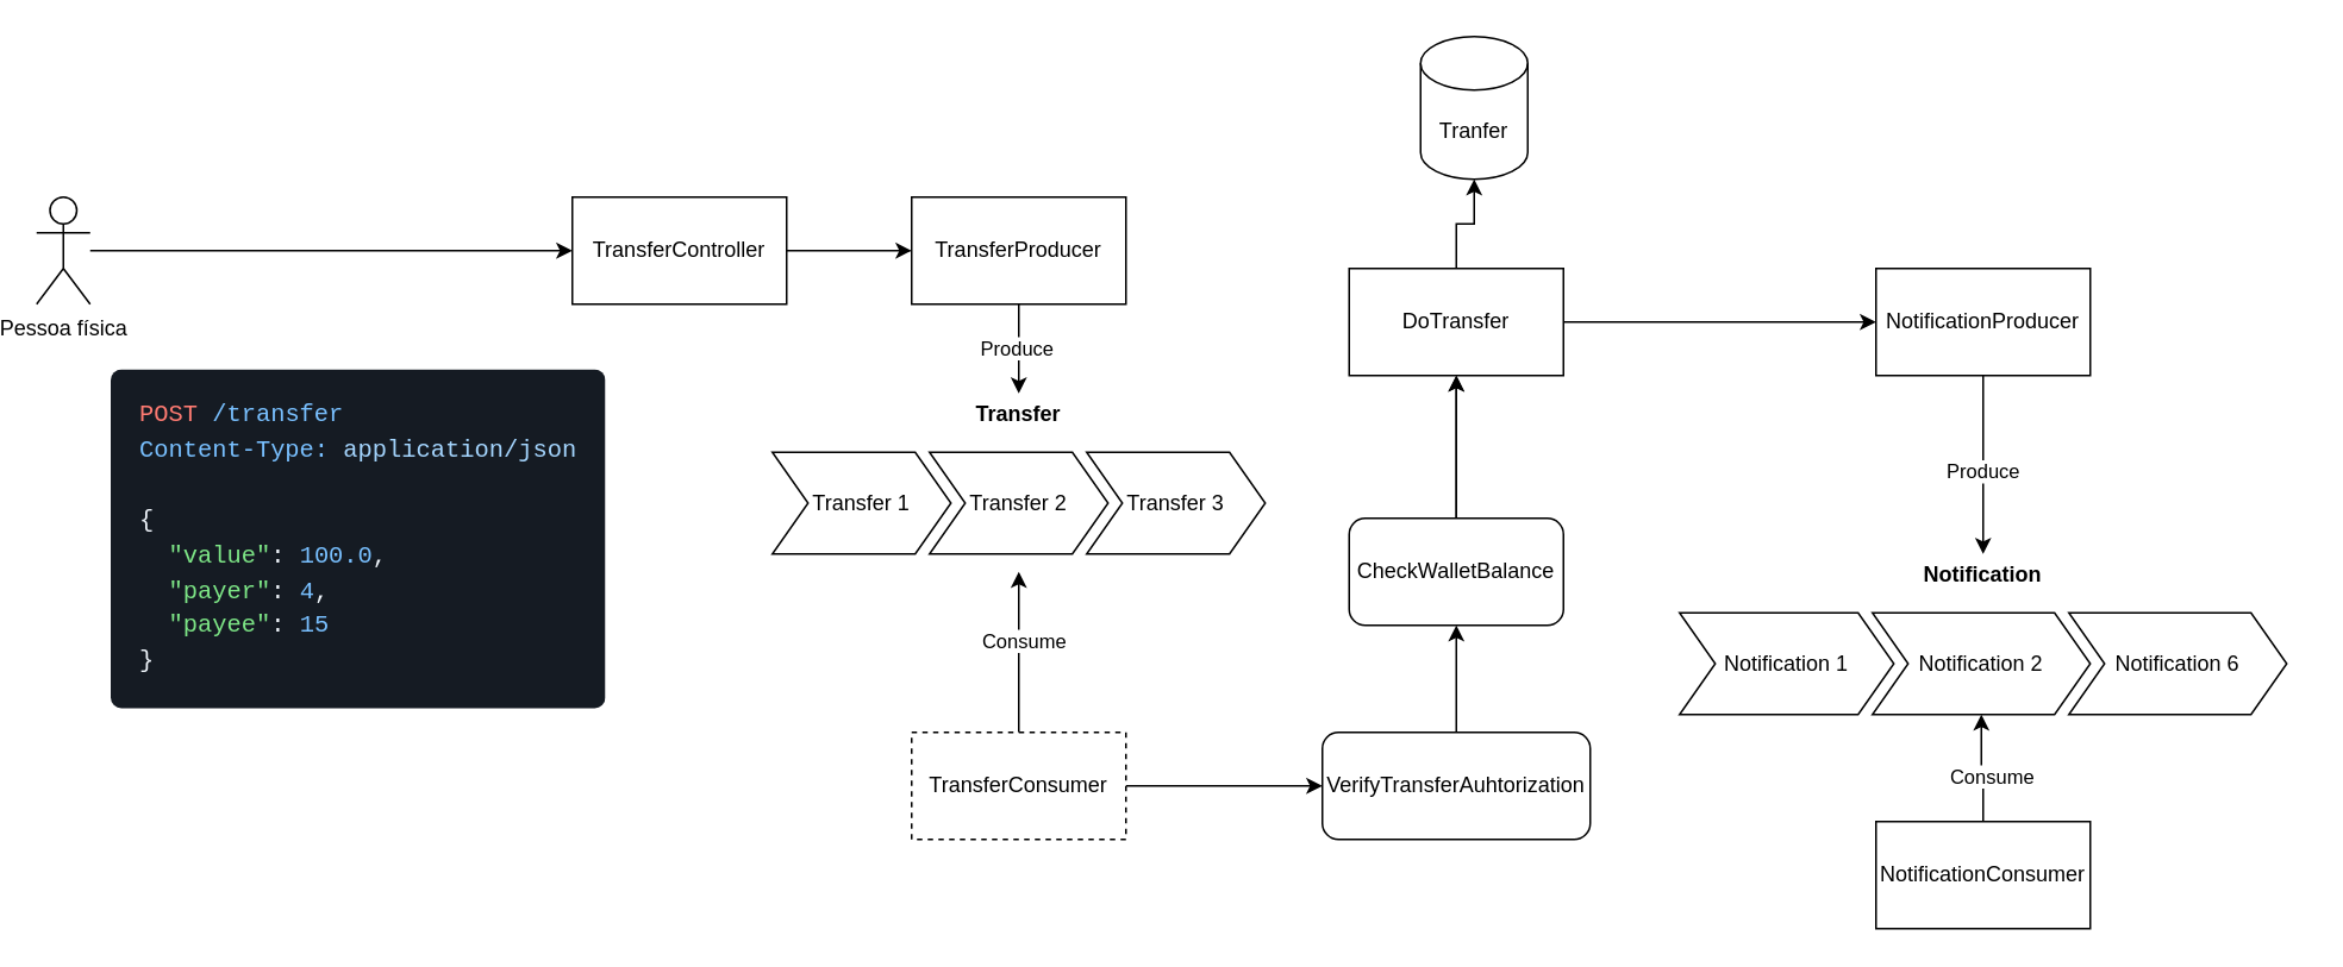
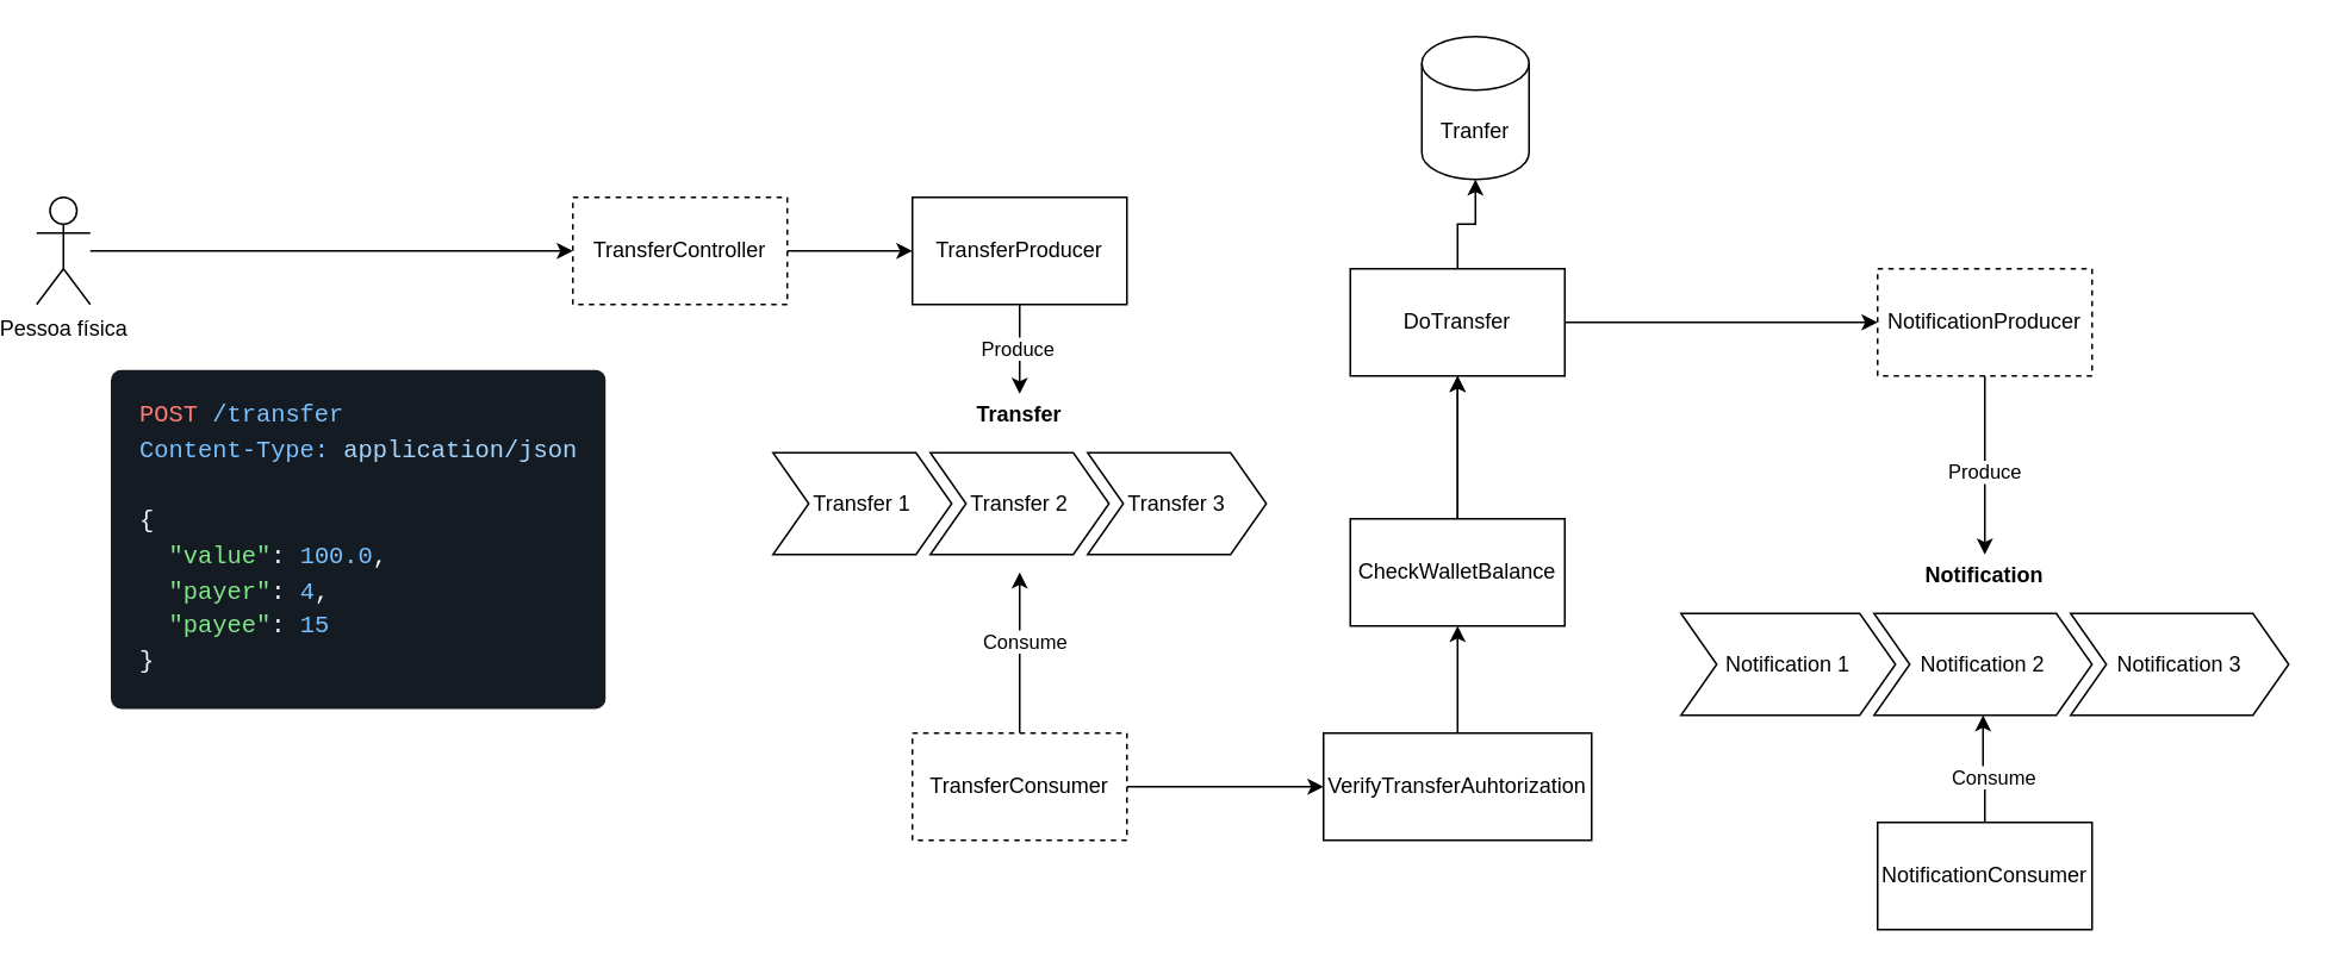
  <mxCell id="0" />
  <mxCell id="1" parent="0" />
  <mxCell id="2" style="edgeStyle=orthogonalEdgeStyle;rounded=0;orthogonalLoop=1;jettySize=auto;html=1;" edge="1" parent="1" source="6" target="4"><mxGeometry relative="1" as="geometry"><mxPoint x="70" y="220" as="sourcePoint" /></mxGeometry></mxCell>
  <mxCell id="3" style="edgeStyle=orthogonalEdgeStyle;rounded=0;orthogonalLoop=1;jettySize=auto;html=1;" edge="1" parent="1" source="4" target="9"><mxGeometry relative="1" as="geometry"><mxPoint x="500" y="140" as="targetPoint" /></mxGeometry></mxCell>
- <mxCell id="4" value="TransferController" style="rounded=0;whiteSpace=wrap;html=1;" vertex="1" parent="1"><mxGeometry x="320" y="110" width="120" height="60" as="geometry" /></mxCell>
+ <mxCell id="4" value="TransferController" style="rounded=0;whiteSpace=wrap;html=1;dashed=1;" vertex="1" parent="1"><mxGeometry x="320" y="110" width="120" height="60" as="geometry" /></mxCell>
  <mxCell id="5" value="&lt;h1 style=&quot;margin-top: 0px;&quot;&gt;&lt;pre style=&quot;box-sizing: border-box; font-family: ui-monospace, SFMono-Regular, &amp;quot;SF Mono&amp;quot;, Menlo, Consolas, &amp;quot;Liberation Mono&amp;quot;, monospace; font-size: 13.6px; margin-top: 0px; margin-bottom: 0px; overflow-wrap: normal; padding: 16px; overflow: auto; line-height: 1.45; color: rgb(240, 246, 252); background-color: rgb(21, 27, 35); border-radius: 6px; word-break: normal; min-height: 52px; font-weight: 400;&quot;&gt;&lt;span style=&quot;box-sizing: border-box; color: rgb(255, 123, 114);&quot; class=&quot;pl-k&quot;&gt;POST&lt;/span&gt;&lt;span style=&quot;box-sizing: border-box; color: rgb(121, 192, 255);&quot; class=&quot;pl-c1&quot;&gt; /transfer&lt;/span&gt;&lt;br/&gt;&lt;span style=&quot;box-sizing: border-box; color: rgb(165, 214, 255);&quot; class=&quot;pl-s&quot;&gt;&lt;span style=&quot;box-sizing: border-box; color: rgb(121, 192, 255);&quot; class=&quot;pl-v&quot;&gt;Content-Type:&lt;/span&gt; application/json&lt;/span&gt;&lt;br/&gt;&lt;br/&gt;{&lt;br/&gt;  &lt;span style=&quot;box-sizing: border-box; color: rgb(126, 231, 135);&quot; class=&quot;pl-ent&quot;&gt;&quot;value&quot;&lt;/span&gt;: &lt;span style=&quot;box-sizing: border-box; color: rgb(121, 192, 255);&quot; class=&quot;pl-c1&quot;&gt;100.0&lt;/span&gt;,&lt;br/&gt;  &lt;span style=&quot;box-sizing: border-box; color: rgb(126, 231, 135);&quot; class=&quot;pl-ent&quot;&gt;&quot;payer&quot;&lt;/span&gt;: &lt;span style=&quot;box-sizing: border-box; color: rgb(121, 192, 255);&quot; class=&quot;pl-c1&quot;&gt;4&lt;/span&gt;,&lt;br/&gt;  &lt;span style=&quot;box-sizing: border-box; color: rgb(126, 231, 135);&quot; class=&quot;pl-ent&quot;&gt;&quot;payee&quot;&lt;/span&gt;: &lt;span style=&quot;box-sizing: border-box; color: rgb(121, 192, 255);&quot; class=&quot;pl-c1&quot;&gt;15&lt;/span&gt;&lt;br/&gt;}&lt;/pre&gt;&lt;/h1&gt;" style="text;html=1;whiteSpace=wrap;overflow=hidden;rounded=0;" vertex="1" parent="1"><mxGeometry x="60" y="200" width="310" height="210" as="geometry" /></mxCell>
  <mxCell id="6" value="Pessoa física" style="shape=umlActor;verticalLabelPosition=bottom;verticalAlign=top;html=1;outlineConnect=0;" vertex="1" parent="1"><mxGeometry x="20" y="110" width="30" height="60" as="geometry" /></mxCell>
  <mxCell id="7" style="edgeStyle=orthogonalEdgeStyle;rounded=0;orthogonalLoop=1;jettySize=auto;html=1;" edge="1" parent="1" source="9" target="10"><mxGeometry relative="1" as="geometry" /></mxCell>
  <mxCell id="8" value="Produce" style="edgeLabel;html=1;align=center;verticalAlign=middle;resizable=0;points=[];" vertex="1" connectable="0" parent="7"><mxGeometry x="-0.052" y="-2" relative="1" as="geometry"><mxPoint as="offset" /></mxGeometry></mxCell>
  <mxCell id="9" value="TransferProducer" style="whiteSpace=wrap;html=1;" vertex="1" parent="1"><mxGeometry x="510" y="110" width="120" height="60" as="geometry" /></mxCell>
  <mxCell id="10" value="Transfer" style="swimlane;childLayout=stackLayout;horizontal=1;fillColor=none;horizontalStack=1;resizeParent=1;resizeParentMax=0;resizeLast=0;collapsible=0;strokeColor=none;stackBorder=10;stackSpacing=-12;resizable=1;align=center;points=[];whiteSpace=wrap;html=1;startSize=23;" vertex="1" parent="1"><mxGeometry x="422" y="220" width="296" height="100" as="geometry" /></mxCell>
  <mxCell id="11" value="Transfer 1" style="shape=step;perimeter=stepPerimeter;fixedSize=1;points=[];whiteSpace=wrap;html=1;" vertex="1" parent="10"><mxGeometry x="10" y="33" width="100" height="57" as="geometry" /></mxCell>
  <mxCell id="12" value="Transfer 2" style="shape=step;perimeter=stepPerimeter;fixedSize=1;points=[];whiteSpace=wrap;html=1;" vertex="1" parent="10"><mxGeometry x="98" y="33" width="100" height="57" as="geometry" /></mxCell>
  <mxCell id="13" value="Transfer 3" style="shape=step;perimeter=stepPerimeter;fixedSize=1;points=[];whiteSpace=wrap;html=1;" vertex="1" parent="10"><mxGeometry x="186" y="33" width="100" height="57" as="geometry" /></mxCell>
  <mxCell id="14" style="edgeStyle=orthogonalEdgeStyle;rounded=0;orthogonalLoop=1;jettySize=auto;html=1;" edge="1" parent="1" source="17" target="10"><mxGeometry relative="1" as="geometry" /></mxCell>
  <mxCell id="15" value="Consume" style="edgeLabel;html=1;align=center;verticalAlign=middle;resizable=0;points=[];" vertex="1" connectable="0" parent="14"><mxGeometry x="0.148" y="-2" relative="1" as="geometry"><mxPoint as="offset" /></mxGeometry></mxCell>
  <mxCell id="16" style="edgeStyle=orthogonalEdgeStyle;rounded=0;orthogonalLoop=1;jettySize=auto;html=1;" edge="1" parent="1" source="17" target="22"><mxGeometry relative="1" as="geometry" /></mxCell>
  <mxCell id="17" value="TransferConsumer" style="whiteSpace=wrap;html=1;dashed=1;" vertex="1" parent="1"><mxGeometry x="510" y="410" width="120" height="60" as="geometry" /></mxCell>
  <mxCell id="18" style="edgeStyle=orthogonalEdgeStyle;rounded=0;orthogonalLoop=1;jettySize=auto;html=1;" edge="1" parent="1" source="20" target="28"><mxGeometry relative="1" as="geometry"><mxPoint x="1050" y="130" as="targetPoint" /></mxGeometry></mxCell>
  <mxCell id="19" style="edgeStyle=orthogonalEdgeStyle;rounded=0;orthogonalLoop=1;jettySize=auto;html=1;" edge="1" parent="1" source="20" target="36"><mxGeometry relative="1" as="geometry" /></mxCell>
  <mxCell id="20" value="DoTransfer" style="whiteSpace=wrap;html=1;" vertex="1" parent="1"><mxGeometry x="755" y="150" width="120" height="60" as="geometry" /></mxCell>
  <mxCell id="21" style="edgeStyle=orthogonalEdgeStyle;rounded=0;orthogonalLoop=1;jettySize=auto;html=1;" edge="1" parent="1" source="22" target="25"><mxGeometry relative="1" as="geometry" /></mxCell>
- <mxCell id="22" value="VerifyTransfer&lt;span style=&quot;background-color: transparent; color: light-dark(rgb(0, 0, 0), rgb(255, 255, 255));&quot;&gt;Auhtorization&lt;/span&gt;" style="whiteSpace=wrap;html=1;rounded=1;" vertex="1" parent="1"><mxGeometry x="740" y="410" width="150" height="60" as="geometry" /></mxCell>
+ <mxCell id="22" value="VerifyTransfer&lt;span style=&quot;background-color: transparent; color: light-dark(rgb(0, 0, 0), rgb(255, 255, 255));&quot;&gt;Auhtorization&lt;/span&gt;" style="whiteSpace=wrap;html=1;" vertex="1" parent="1"><mxGeometry x="740" y="410" width="150" height="60" as="geometry" /></mxCell>
  <mxCell id="23" style="edgeStyle=orthogonalEdgeStyle;rounded=0;orthogonalLoop=1;jettySize=auto;html=1;exitX=0.5;exitY=0;exitDx=0;exitDy=0;" edge="1" parent="1" source="25" target="20"><mxGeometry relative="1" as="geometry" /></mxCell>
  <mxCell id="24" value="" style="edgeStyle=orthogonalEdgeStyle;rounded=0;orthogonalLoop=1;jettySize=auto;html=1;" edge="1" parent="1" source="25" target="20"><mxGeometry relative="1" as="geometry" /></mxCell>
- <mxCell id="25" value="CheckWalletBalance" style="whiteSpace=wrap;html=1;rounded=1;" vertex="1" parent="1"><mxGeometry x="755" y="290" width="120" height="60" as="geometry" /></mxCell>
+ <mxCell id="25" value="CheckWalletBalance" style="whiteSpace=wrap;html=1;" vertex="1" parent="1"><mxGeometry x="755" y="290" width="120" height="60" as="geometry" /></mxCell>
  <mxCell id="26" style="edgeStyle=orthogonalEdgeStyle;rounded=0;orthogonalLoop=1;jettySize=auto;html=1;" edge="1" parent="1" source="28" target="29"><mxGeometry relative="1" as="geometry" /></mxCell>
  <mxCell id="27" value="Produce" style="edgeLabel;html=1;align=center;verticalAlign=middle;resizable=0;points=[];" vertex="1" connectable="0" parent="26"><mxGeometry x="0.06" y="-1" relative="1" as="geometry"><mxPoint as="offset" /></mxGeometry></mxCell>
- <mxCell id="28" value="NotificationProducer" style="whiteSpace=wrap;html=1;" vertex="1" parent="1"><mxGeometry x="1050" y="150" width="120" height="60" as="geometry" /></mxCell>
+ <mxCell id="28" value="NotificationProducer" style="whiteSpace=wrap;html=1;dashed=1;" vertex="1" parent="1"><mxGeometry x="1050" y="150" width="120" height="60" as="geometry" /></mxCell>
  <mxCell id="29" value="Notification" style="swimlane;childLayout=stackLayout;horizontal=1;fillColor=none;horizontalStack=1;resizeParent=1;resizeParentMax=0;resizeLast=0;collapsible=0;strokeColor=none;stackBorder=10;stackSpacing=-12;resizable=1;align=center;points=[];whiteSpace=wrap;html=1;" vertex="1" parent="1"><mxGeometry x="930" y="310" width="360" height="100" as="geometry" /></mxCell>
  <mxCell id="30" value="Notification 1" style="shape=step;perimeter=stepPerimeter;fixedSize=1;points=[];whiteSpace=wrap;html=1;" vertex="1" parent="29"><mxGeometry x="10" y="33" width="120" height="57" as="geometry" /></mxCell>
  <mxCell id="31" value="Notification 2" style="shape=step;perimeter=stepPerimeter;fixedSize=1;points=[];whiteSpace=wrap;html=1;" vertex="1" parent="29"><mxGeometry x="118" y="33" width="122" height="57" as="geometry" /></mxCell>
- <mxCell id="32" value="Notification 6" style="shape=step;perimeter=stepPerimeter;fixedSize=1;points=[];whiteSpace=wrap;html=1;" vertex="1" parent="29"><mxGeometry x="228" y="33" width="122" height="57" as="geometry" /></mxCell>
+ <mxCell id="32" value="Notification 3" style="shape=step;perimeter=stepPerimeter;fixedSize=1;points=[];whiteSpace=wrap;html=1;" vertex="1" parent="29"><mxGeometry x="228" y="33" width="122" height="57" as="geometry" /></mxCell>
  <mxCell id="33" style="edgeStyle=orthogonalEdgeStyle;rounded=0;orthogonalLoop=1;jettySize=auto;html=1;" edge="1" parent="1" source="35" target="31"><mxGeometry relative="1" as="geometry"><mxPoint x="1110" y="460" as="sourcePoint" /></mxGeometry></mxCell>
  <mxCell id="34" value="Consume" style="edgeLabel;html=1;align=center;verticalAlign=middle;resizable=0;points=[];" vertex="1" connectable="0" parent="33"><mxGeometry x="-0.147" y="-4" relative="1" as="geometry"><mxPoint as="offset" /></mxGeometry></mxCell>
  <mxCell id="35" value="NotificationConsumer" style="whiteSpace=wrap;html=1;" vertex="1" parent="1"><mxGeometry x="1050" y="460" width="120" height="60" as="geometry" /></mxCell>
  <mxCell id="36" value="Tranfer" style="shape=cylinder3;whiteSpace=wrap;html=1;boundedLbl=1;backgroundOutline=1;size=15;" vertex="1" parent="1"><mxGeometry x="795" y="20" width="60" height="80" as="geometry" /></mxCell>
